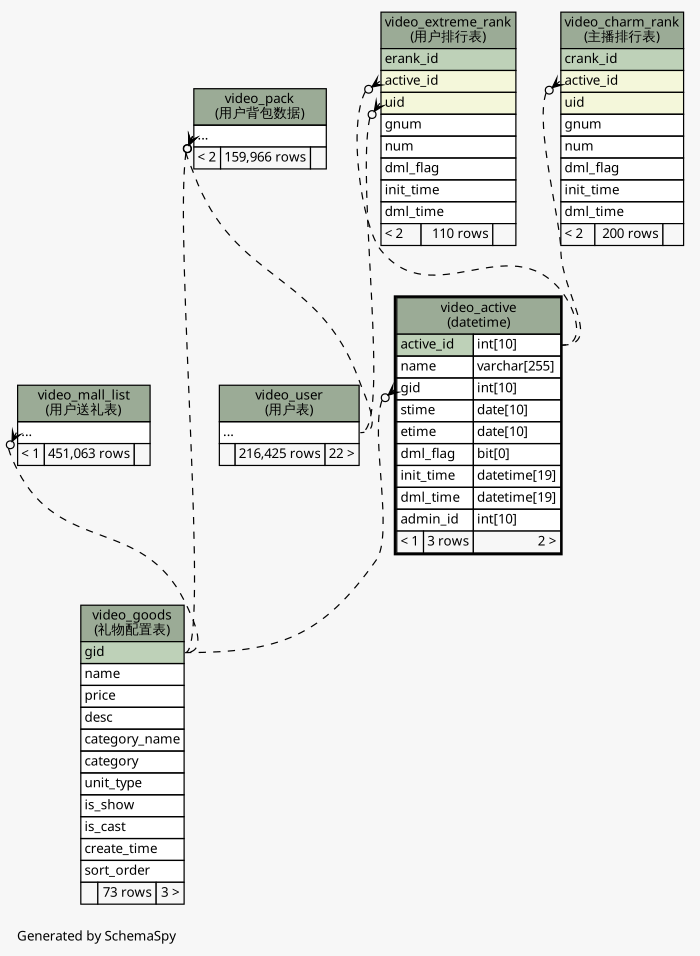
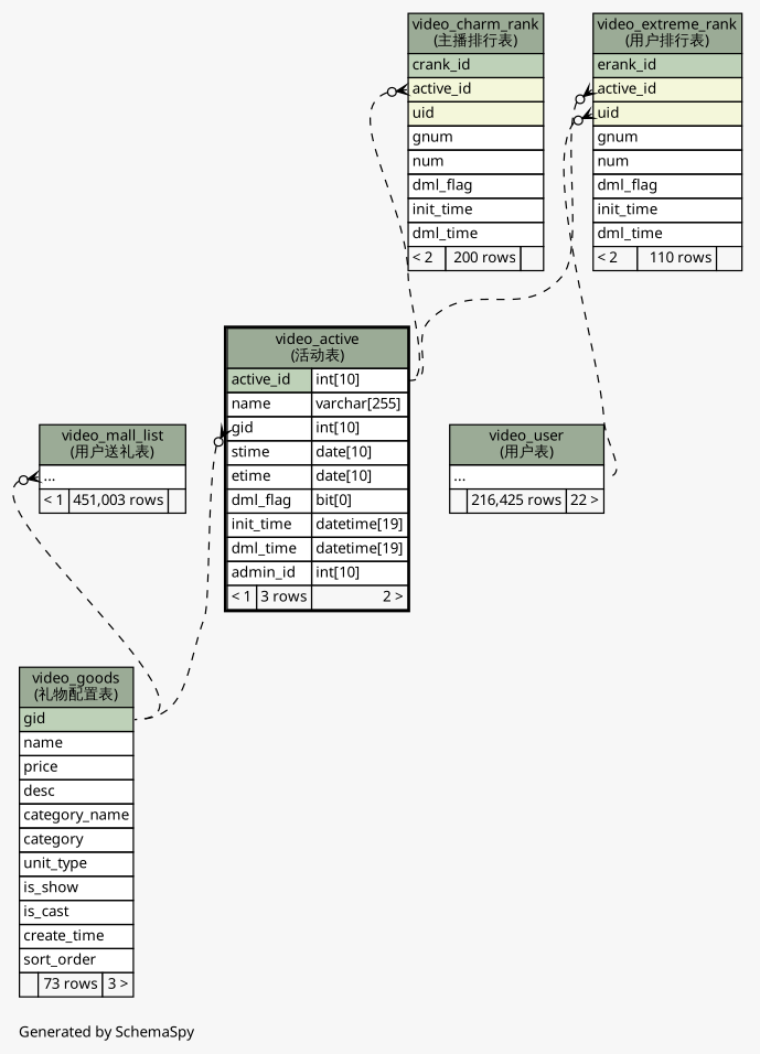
  digraph {
    bgcolor="#f7f7f7"
    fontname="Microsoft YaHei"
    fontsize=11
    label="\nGenerated by SchemaSpy"
    labeljust=l
    nodesep=0.18
    rankdir=TB
    ranksep=0.46
    node [fontname="Microsoft YaHei" fontsize=11 shape=plaintext]
    edge [arrowhead=none arrowsize=0.8 arrowtail=crowodot dir=back headport="gid:e" style=dashed tailport="elipses:w"]
-   n1 [label=<     <TABLE BORDER="2" CELLBORDER="1" CELLSPACING="0" BGCOLOR="#ffffff">       <TR><TD COLSPAN="3" BGCOLOR="#9bab96" ALIGN="CENTER">video_active<br/>(datetime)</TD></TR>       <TR><TD PORT="active_id" COLSPAN="2" BGCOLOR="#bed1b8" ALIGN="LEFT">active_id</TD><TD PORT="active_id.type" ALIGN="LEFT">int[10]</TD></TR>       <TR><TD PORT="name" COLSPAN="2" ALIGN="LEFT">name</TD><TD PORT="name.type" ALIGN="LEFT">varchar[255]</TD></TR>       <TR><TD PORT="gid" COLSPAN="2" ALIGN="LEFT">gid</TD><TD PORT="gid.type" ALIGN="LEFT">int[10]</TD></TR>       <TR><TD PORT="stime" COLSPAN="2" ALIGN="LEFT">stime</TD><TD PORT="stime.type" ALIGN="LEFT">date[10]</TD></TR>       <TR><TD PORT="etime" COLSPAN="2" ALIGN="LEFT">etime</TD><TD PORT="etime.type" ALIGN="LEFT">date[10]</TD></TR>       <TR><TD PORT="dml_flag" COLSPAN="2" ALIGN="LEFT">dml_flag</TD><TD PORT="dml_flag.type" ALIGN="LEFT">bit[0]</TD></TR>       <TR><TD PORT="init_time" COLSPAN="2" ALIGN="LEFT">init_time</TD><TD PORT="init_time.type" ALIGN="LEFT">datetime[19]</TD></TR>       <TR><TD PORT="dml_time" COLSPAN="2" ALIGN="LEFT">dml_time</TD><TD PORT="dml_time.type" ALIGN="LEFT">datetime[19]</TD></TR>       <TR><TD PORT="admin_id" COLSPAN="2" ALIGN="LEFT">admin_id</TD><TD PORT="admin_id.type" ALIGN="LEFT">int[10]</TD></TR>       <TR><TD ALIGN="LEFT" BGCOLOR="#f7f7f7">&lt; 1</TD><TD ALIGN="RIGHT" BGCOLOR="#f7f7f7">3 rows</TD><TD ALIGN="RIGHT" BGCOLOR="#f7f7f7">2 &gt;</TD></TR>     </TABLE>>]
+   n1 [label=<     <TABLE BORDER="2" CELLBORDER="1" CELLSPACING="0" BGCOLOR="#ffffff">       <TR><TD COLSPAN="3" BGCOLOR="#9bab96" ALIGN="CENTER">video_active<br/>(活动表)</TD></TR>       <TR><TD PORT="active_id" COLSPAN="2" BGCOLOR="#bed1b8" ALIGN="LEFT">active_id</TD><TD PORT="active_id.type" ALIGN="LEFT">int[10]</TD></TR>       <TR><TD PORT="name" COLSPAN="2" ALIGN="LEFT">name</TD><TD PORT="name.type" ALIGN="LEFT">varchar[255]</TD></TR>       <TR><TD PORT="gid" COLSPAN="2" ALIGN="LEFT">gid</TD><TD PORT="gid.type" ALIGN="LEFT">int[10]</TD></TR>       <TR><TD PORT="stime" COLSPAN="2" ALIGN="LEFT">stime</TD><TD PORT="stime.type" ALIGN="LEFT">date[10]</TD></TR>       <TR><TD PORT="etime" COLSPAN="2" ALIGN="LEFT">etime</TD><TD PORT="etime.type" ALIGN="LEFT">date[10]</TD></TR>       <TR><TD PORT="dml_flag" COLSPAN="2" ALIGN="LEFT">dml_flag</TD><TD PORT="dml_flag.type" ALIGN="LEFT">bit[0]</TD></TR>       <TR><TD PORT="init_time" COLSPAN="2" ALIGN="LEFT">init_time</TD><TD PORT="init_time.type" ALIGN="LEFT">datetime[19]</TD></TR>       <TR><TD PORT="dml_time" COLSPAN="2" ALIGN="LEFT">dml_time</TD><TD PORT="dml_time.type" ALIGN="LEFT">datetime[19]</TD></TR>       <TR><TD PORT="admin_id" COLSPAN="2" ALIGN="LEFT">admin_id</TD><TD PORT="admin_id.type" ALIGN="LEFT">int[10]</TD></TR>       <TR><TD ALIGN="LEFT" BGCOLOR="#f7f7f7">&lt; 1</TD><TD ALIGN="RIGHT" BGCOLOR="#f7f7f7">3 rows</TD><TD ALIGN="RIGHT" BGCOLOR="#f7f7f7">2 &gt;</TD></TR>     </TABLE>>]
    n2 [label=<     <TABLE BORDER="0" CELLBORDER="1" CELLSPACING="0" BGCOLOR="#ffffff">       <TR><TD COLSPAN="3" BGCOLOR="#9bab96" ALIGN="CENTER">video_goods<br/>(礼物配置表)</TD></TR>       <TR><TD PORT="gid" COLSPAN="3" BGCOLOR="#bed1b8" ALIGN="LEFT">gid</TD></TR>       <TR><TD PORT="name" COLSPAN="3" ALIGN="LEFT">name</TD></TR>       <TR><TD PORT="price" COLSPAN="3" ALIGN="LEFT">price</TD></TR>       <TR><TD PORT="desc" COLSPAN="3" ALIGN="LEFT">desc</TD></TR>       <TR><TD PORT="category_name" COLSPAN="3" ALIGN="LEFT">category_name</TD></TR>       <TR><TD PORT="category" COLSPAN="3" ALIGN="LEFT">category</TD></TR>       <TR><TD PORT="unit_type" COLSPAN="3" ALIGN="LEFT">unit_type</TD></TR>       <TR><TD PORT="is_show" COLSPAN="3" ALIGN="LEFT">is_show</TD></TR>       <TR><TD PORT="is_cast" COLSPAN="3" ALIGN="LEFT">is_cast</TD></TR>       <TR><TD PORT="create_time" COLSPAN="3" ALIGN="LEFT">create_time</TD></TR>       <TR><TD PORT="sort_order" COLSPAN="3" ALIGN="LEFT">sort_order</TD></TR>       <TR><TD ALIGN="LEFT" BGCOLOR="#f7f7f7">  </TD><TD ALIGN="RIGHT" BGCOLOR="#f7f7f7">73 rows</TD><TD ALIGN="RIGHT" BGCOLOR="#f7f7f7">3 &gt;</TD></TR>     </TABLE>>]
    n3 [label=<     <TABLE BORDER="0" CELLBORDER="1" CELLSPACING="0" BGCOLOR="#ffffff">       <TR><TD COLSPAN="3" BGCOLOR="#9bab96" ALIGN="CENTER">video_charm_rank<br/>(主播排行表)</TD></TR>       <TR><TD PORT="crank_id" COLSPAN="3" BGCOLOR="#bed1b8" ALIGN="LEFT">crank_id</TD></TR>       <TR><TD PORT="active_id" COLSPAN="3" BGCOLOR="#f4f7da" ALIGN="LEFT">active_id</TD></TR>       <TR><TD PORT="uid" COLSPAN="3" BGCOLOR="#f4f7da" ALIGN="LEFT">uid</TD></TR>       <TR><TD PORT="gnum" COLSPAN="3" ALIGN="LEFT">gnum</TD></TR>       <TR><TD PORT="num" COLSPAN="3" ALIGN="LEFT">num</TD></TR>       <TR><TD PORT="dml_flag" COLSPAN="3" ALIGN="LEFT">dml_flag</TD></TR>       <TR><TD PORT="init_time" COLSPAN="3" ALIGN="LEFT">init_time</TD></TR>       <TR><TD PORT="dml_time" COLSPAN="3" ALIGN="LEFT">dml_time</TD></TR>       <TR><TD ALIGN="LEFT" BGCOLOR="#f7f7f7">&lt; 2</TD><TD ALIGN="RIGHT" BGCOLOR="#f7f7f7">200 rows</TD><TD ALIGN="RIGHT" BGCOLOR="#f7f7f7">  </TD></TR>     </TABLE>>]
    n4 [label=<     <TABLE BORDER="0" CELLBORDER="1" CELLSPACING="0" BGCOLOR="#ffffff">       <TR><TD COLSPAN="3" BGCOLOR="#9bab96" ALIGN="CENTER">video_user<br/>(用户表)</TD></TR>       <TR><TD PORT="elipses" COLSPAN="3" ALIGN="LEFT">...</TD></TR>       <TR><TD ALIGN="LEFT" BGCOLOR="#f7f7f7">  </TD><TD ALIGN="RIGHT" BGCOLOR="#f7f7f7">216,425 rows</TD><TD ALIGN="RIGHT" BGCOLOR="#f7f7f7">22 &gt;</TD></TR>     </TABLE>>]
    n5 [label=<     <TABLE BORDER="0" CELLBORDER="1" CELLSPACING="0" BGCOLOR="#ffffff">       <TR><TD COLSPAN="3" BGCOLOR="#9bab96" ALIGN="CENTER">video_extreme_rank<br/>(用户排行表)</TD></TR>       <TR><TD PORT="erank_id" COLSPAN="3" BGCOLOR="#bed1b8" ALIGN="LEFT">erank_id</TD></TR>       <TR><TD PORT="active_id" COLSPAN="3" BGCOLOR="#f4f7da" ALIGN="LEFT">active_id</TD></TR>       <TR><TD PORT="uid" COLSPAN="3" BGCOLOR="#f4f7da" ALIGN="LEFT">uid</TD></TR>       <TR><TD PORT="gnum" COLSPAN="3" ALIGN="LEFT">gnum</TD></TR>       <TR><TD PORT="num" COLSPAN="3" ALIGN="LEFT">num</TD></TR>       <TR><TD PORT="dml_flag" COLSPAN="3" ALIGN="LEFT">dml_flag</TD></TR>       <TR><TD PORT="init_time" COLSPAN="3" ALIGN="LEFT">init_time</TD></TR>       <TR><TD PORT="dml_time" COLSPAN="3" ALIGN="LEFT">dml_time</TD></TR>       <TR><TD ALIGN="LEFT" BGCOLOR="#f7f7f7">&lt; 2</TD><TD ALIGN="RIGHT" BGCOLOR="#f7f7f7">110 rows</TD><TD ALIGN="RIGHT" BGCOLOR="#f7f7f7">  </TD></TR>     </TABLE>>]
-   n6 [label=<     <TABLE BORDER="0" CELLBORDER="1" CELLSPACING="0" BGCOLOR="#ffffff">       <TR><TD COLSPAN="3" BGCOLOR="#9bab96" ALIGN="CENTER">video_mall_list<br/>(用户送礼表)</TD></TR>       <TR><TD PORT="elipses" COLSPAN="3" ALIGN="LEFT">...</TD></TR>       <TR><TD ALIGN="LEFT" BGCOLOR="#f7f7f7">&lt; 1</TD><TD ALIGN="RIGHT" BGCOLOR="#f7f7f7">451,063 rows</TD><TD ALIGN="RIGHT" BGCOLOR="#f7f7f7">  </TD></TR>     </TABLE>>]
-   n7 [label=<     <TABLE BORDER="0" CELLBORDER="1" CELLSPACING="0" BGCOLOR="#ffffff">       <TR><TD COLSPAN="3" BGCOLOR="#9bab96" ALIGN="CENTER">video_pack<br/>(用户背包数据)</TD></TR>       <TR><TD PORT="elipses" COLSPAN="3" ALIGN="LEFT">...</TD></TR>       <TR><TD ALIGN="LEFT" BGCOLOR="#f7f7f7">&lt; 2</TD><TD ALIGN="RIGHT" BGCOLOR="#f7f7f7">159,966 rows</TD><TD ALIGN="RIGHT" BGCOLOR="#f7f7f7">  </TD></TR>     </TABLE>>]
+   n6 [label=<     <TABLE BORDER="0" CELLBORDER="1" CELLSPACING="0" BGCOLOR="#ffffff">       <TR><TD COLSPAN="3" BGCOLOR="#9bab96" ALIGN="CENTER">video_mall_list<br/>(用户送礼表)</TD></TR>       <TR><TD PORT="elipses" COLSPAN="3" ALIGN="LEFT">...</TD></TR>       <TR><TD ALIGN="LEFT" BGCOLOR="#f7f7f7">&lt; 1</TD><TD ALIGN="RIGHT" BGCOLOR="#f7f7f7">451,003 rows</TD><TD ALIGN="RIGHT" BGCOLOR="#f7f7f7">  </TD></TR>     </TABLE>>]
    n1 -> n2 [tailport="gid:w"]
    n3 -> n1 [headport="active_id.type:e" tailport="active_id:w"]
    n5 -> n1 [headport="active_id.type:e" tailport="active_id:w"]
    n5 -> n4 [headport="elipses:e" tailport="uid:w"]
    n6 -> n2
-   n7 -> n2
-   n7 -> n4 [headport="elipses:e"]
  }
